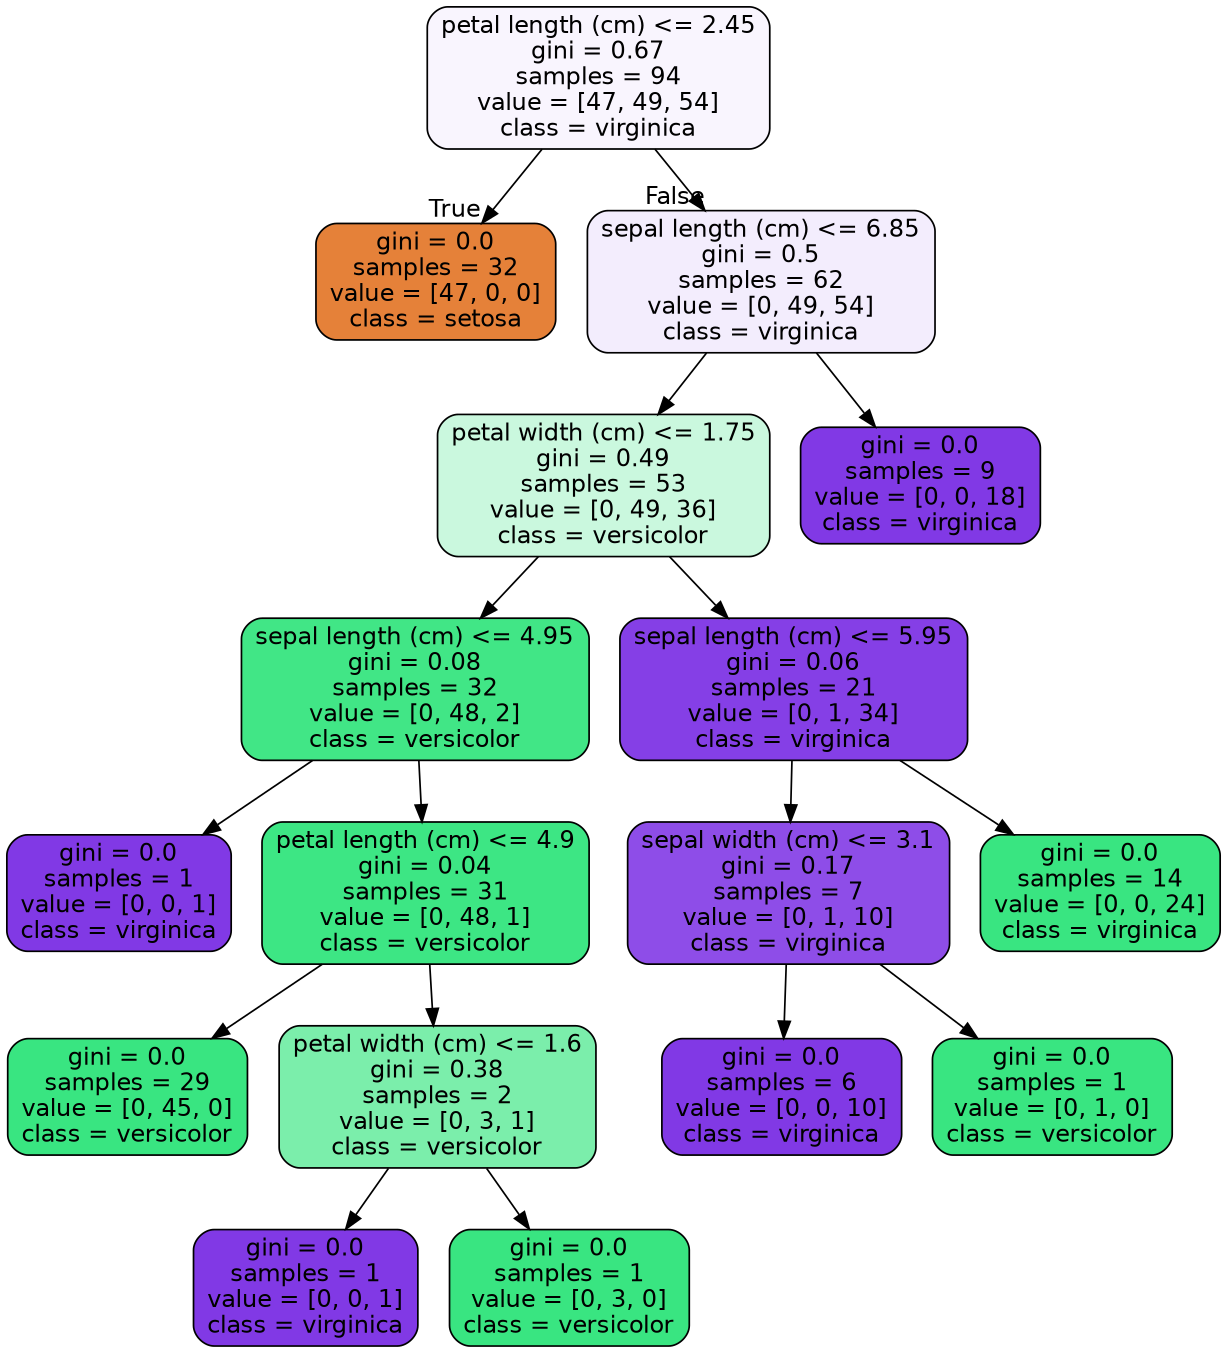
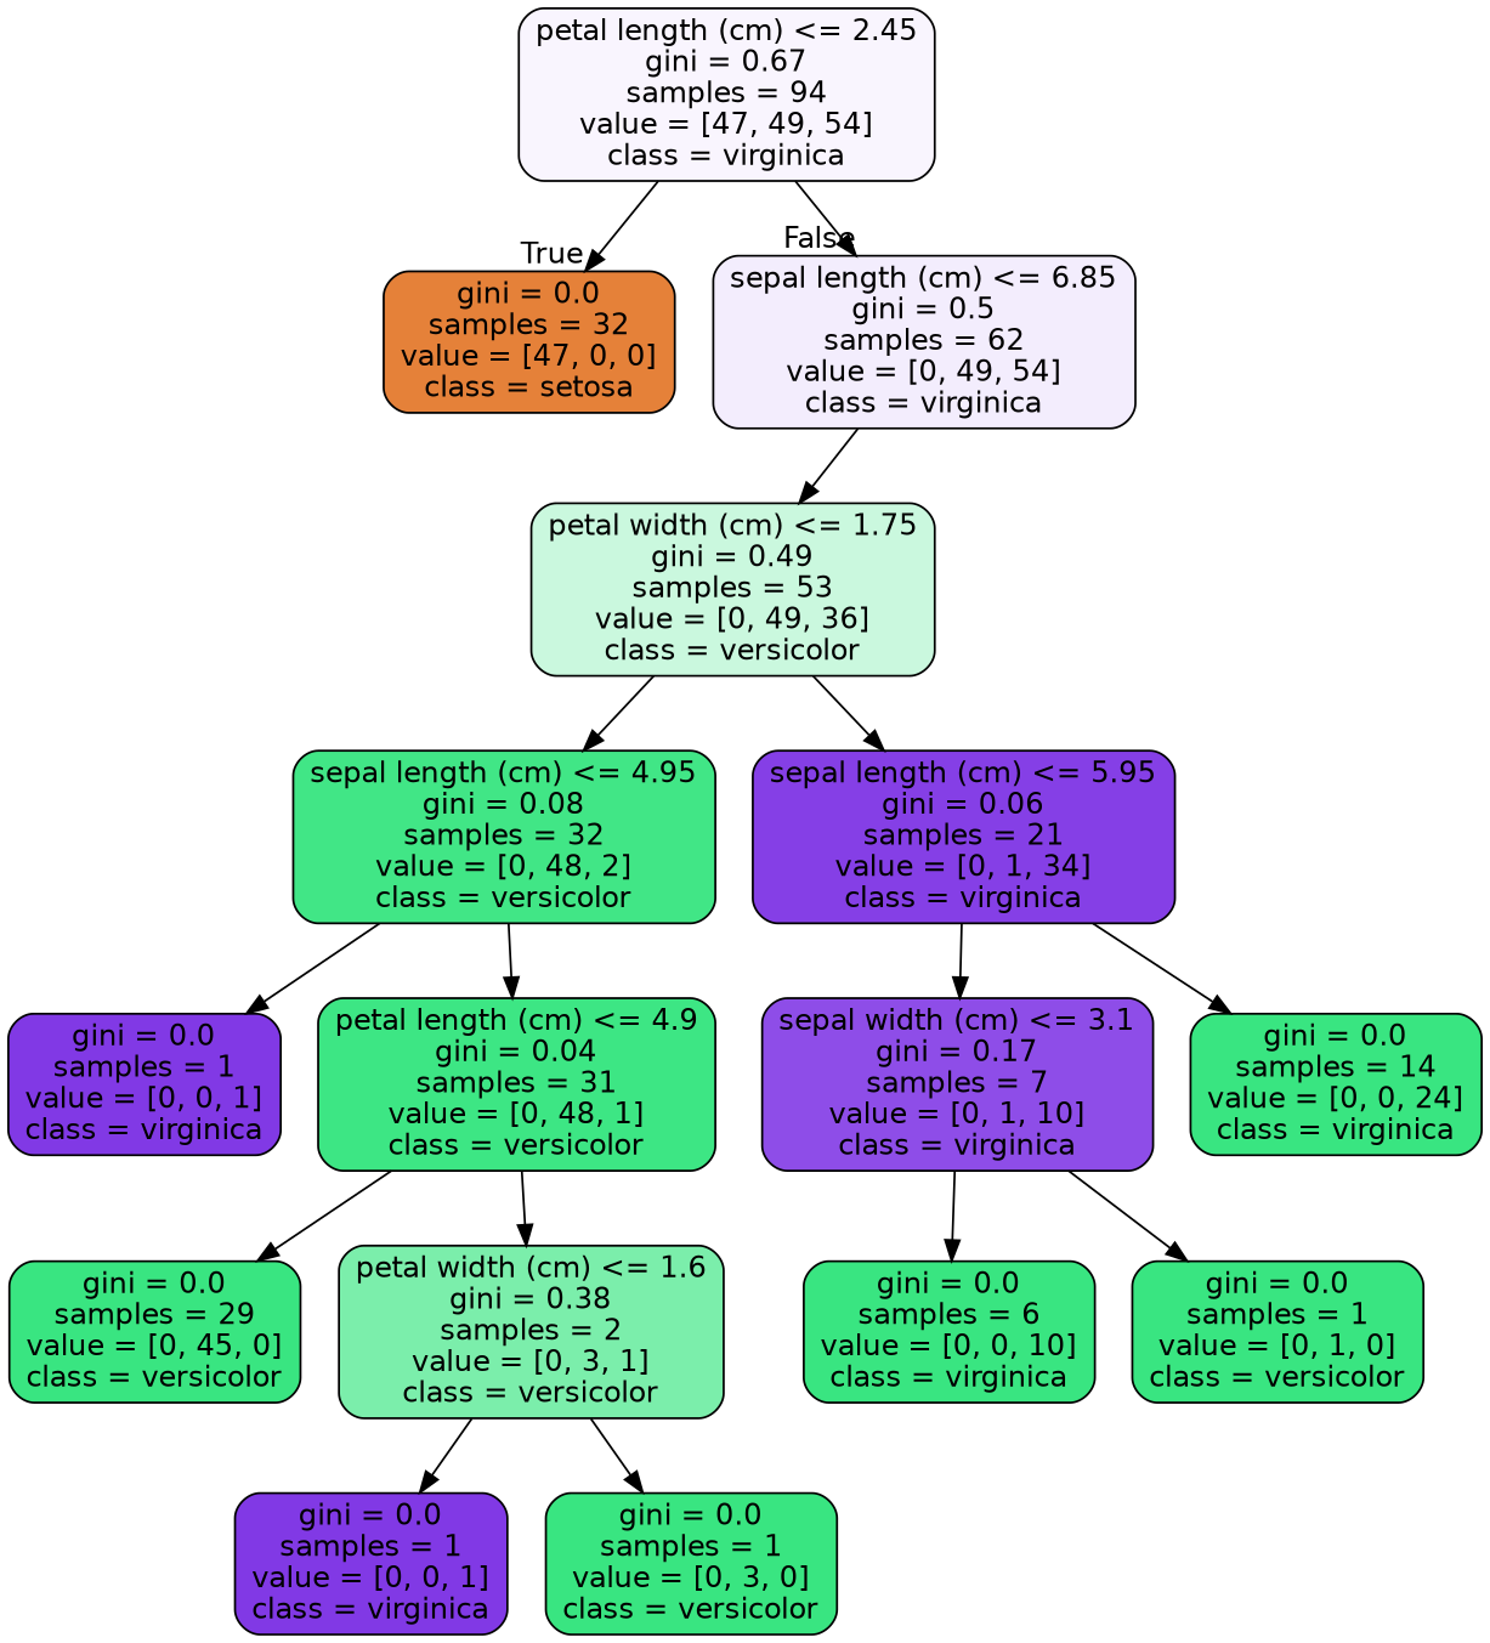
  digraph {
    node [color=black fillcolor="#8139e5" fontname=helvetica shape=box style="filled, rounded"]
    edge [fontname=helvetica]
    n1 [fillcolor="#f9f5fe" label="petal length (cm) <= 2.45\ngini = 0.67\nsamples = 94\nvalue = [47, 49, 54]\nclass = virginica"]
    n2 [fillcolor="#e58139" label="gini = 0.0\nsamples = 32\nvalue = [47, 0, 0]\nclass = setosa"]
    n3 [fillcolor="#f3edfd" label="sepal length (cm) <= 6.85\ngini = 0.5\nsamples = 62\nvalue = [0, 49, 54]\nclass = virginica"]
    n4 [fillcolor="#caf8de" label="petal width (cm) <= 1.75\ngini = 0.49\nsamples = 53\nvalue = [0, 49, 36]\nclass = versicolor"]
-   n5 [label="gini = 0.0\nsamples = 9\nvalue = [0, 0, 18]\nclass = virginica"]
    n6 [fillcolor="#41e686" label="sepal length (cm) <= 4.95\ngini = 0.08\nsamples = 32\nvalue = [0, 48, 2]\nclass = versicolor"]
    n7 [fillcolor="#853fe6" label="sepal length (cm) <= 5.95\ngini = 0.06\nsamples = 21\nvalue = [0, 1, 34]\nclass = virginica"]
    n8 [label="gini = 0.0\nsamples = 1\nvalue = [0, 0, 1]\nclass = virginica"]
    n9 [fillcolor="#3de684" label="petal length (cm) <= 4.9\ngini = 0.04\nsamples = 31\nvalue = [0, 48, 1]\nclass = versicolor"]
    n10 [fillcolor="#8e4de8" label="sepal width (cm) <= 3.1\ngini = 0.17\nsamples = 7\nvalue = [0, 1, 10]\nclass = virginica"]
    n11 [fillcolor="#39e581" label="gini = 0.0\nsamples = 14\nvalue = [0, 0, 24]\nclass = virginica"]
    n12 [fillcolor="#39e581" label="gini = 0.0\nsamples = 29\nvalue = [0, 45, 0]\nclass = versicolor"]
    n13 [fillcolor="#7beeab" label="petal width (cm) <= 1.6\ngini = 0.38\nsamples = 2\nvalue = [0, 3, 1]\nclass = versicolor"]
    n14 [label="gini = 0.0\nsamples = 1\nvalue = [0, 0, 1]\nclass = virginica"]
    n15 [fillcolor="#39e581" label="gini = 0.0\nsamples = 1\nvalue = [0, 3, 0]\nclass = versicolor"]
-   n16 [label="gini = 0.0\nsamples = 6\nvalue = [0, 0, 10]\nclass = virginica"]
+   n16 [fillcolor="#39e581" label="gini = 0.0\nsamples = 6\nvalue = [0, 0, 10]\nclass = virginica"]
    n17 [fillcolor="#39e581" label="gini = 0.0\nsamples = 1\nvalue = [0, 1, 0]\nclass = versicolor"]
    n1 -> n2 [headlabel=True labelangle=45 labeldistance=2.5]
    n1 -> n3 [headlabel=False labelangle=-45 labeldistance=2.5]
    n3 -> n4
-   n3 -> n5
    n4 -> n6
    n4 -> n7
    n6 -> n8
    n6 -> n9
    n7 -> n10
    n7 -> n11
    n9 -> n12
    n9 -> n13
    n10 -> n16
    n10 -> n17
    n13 -> n14
    n13 -> n15
  }
